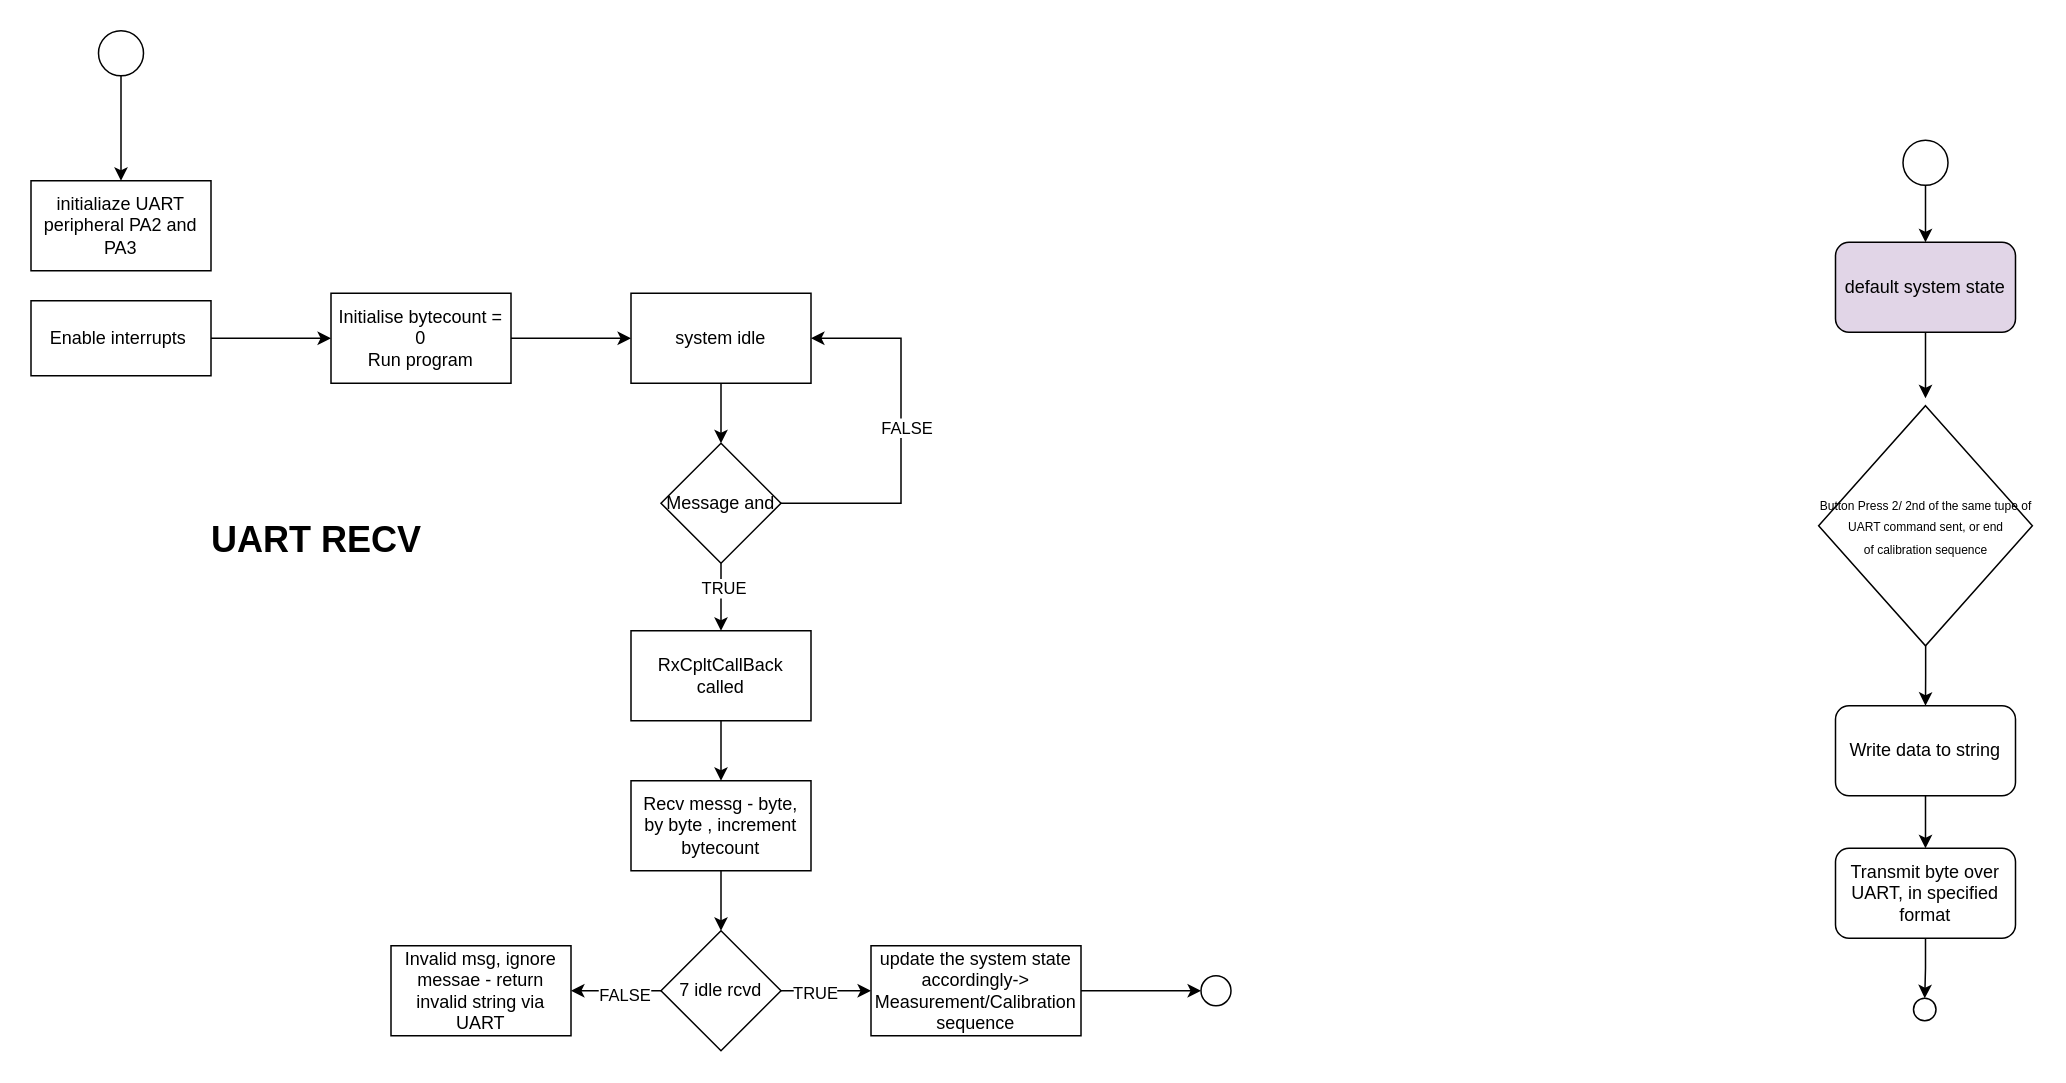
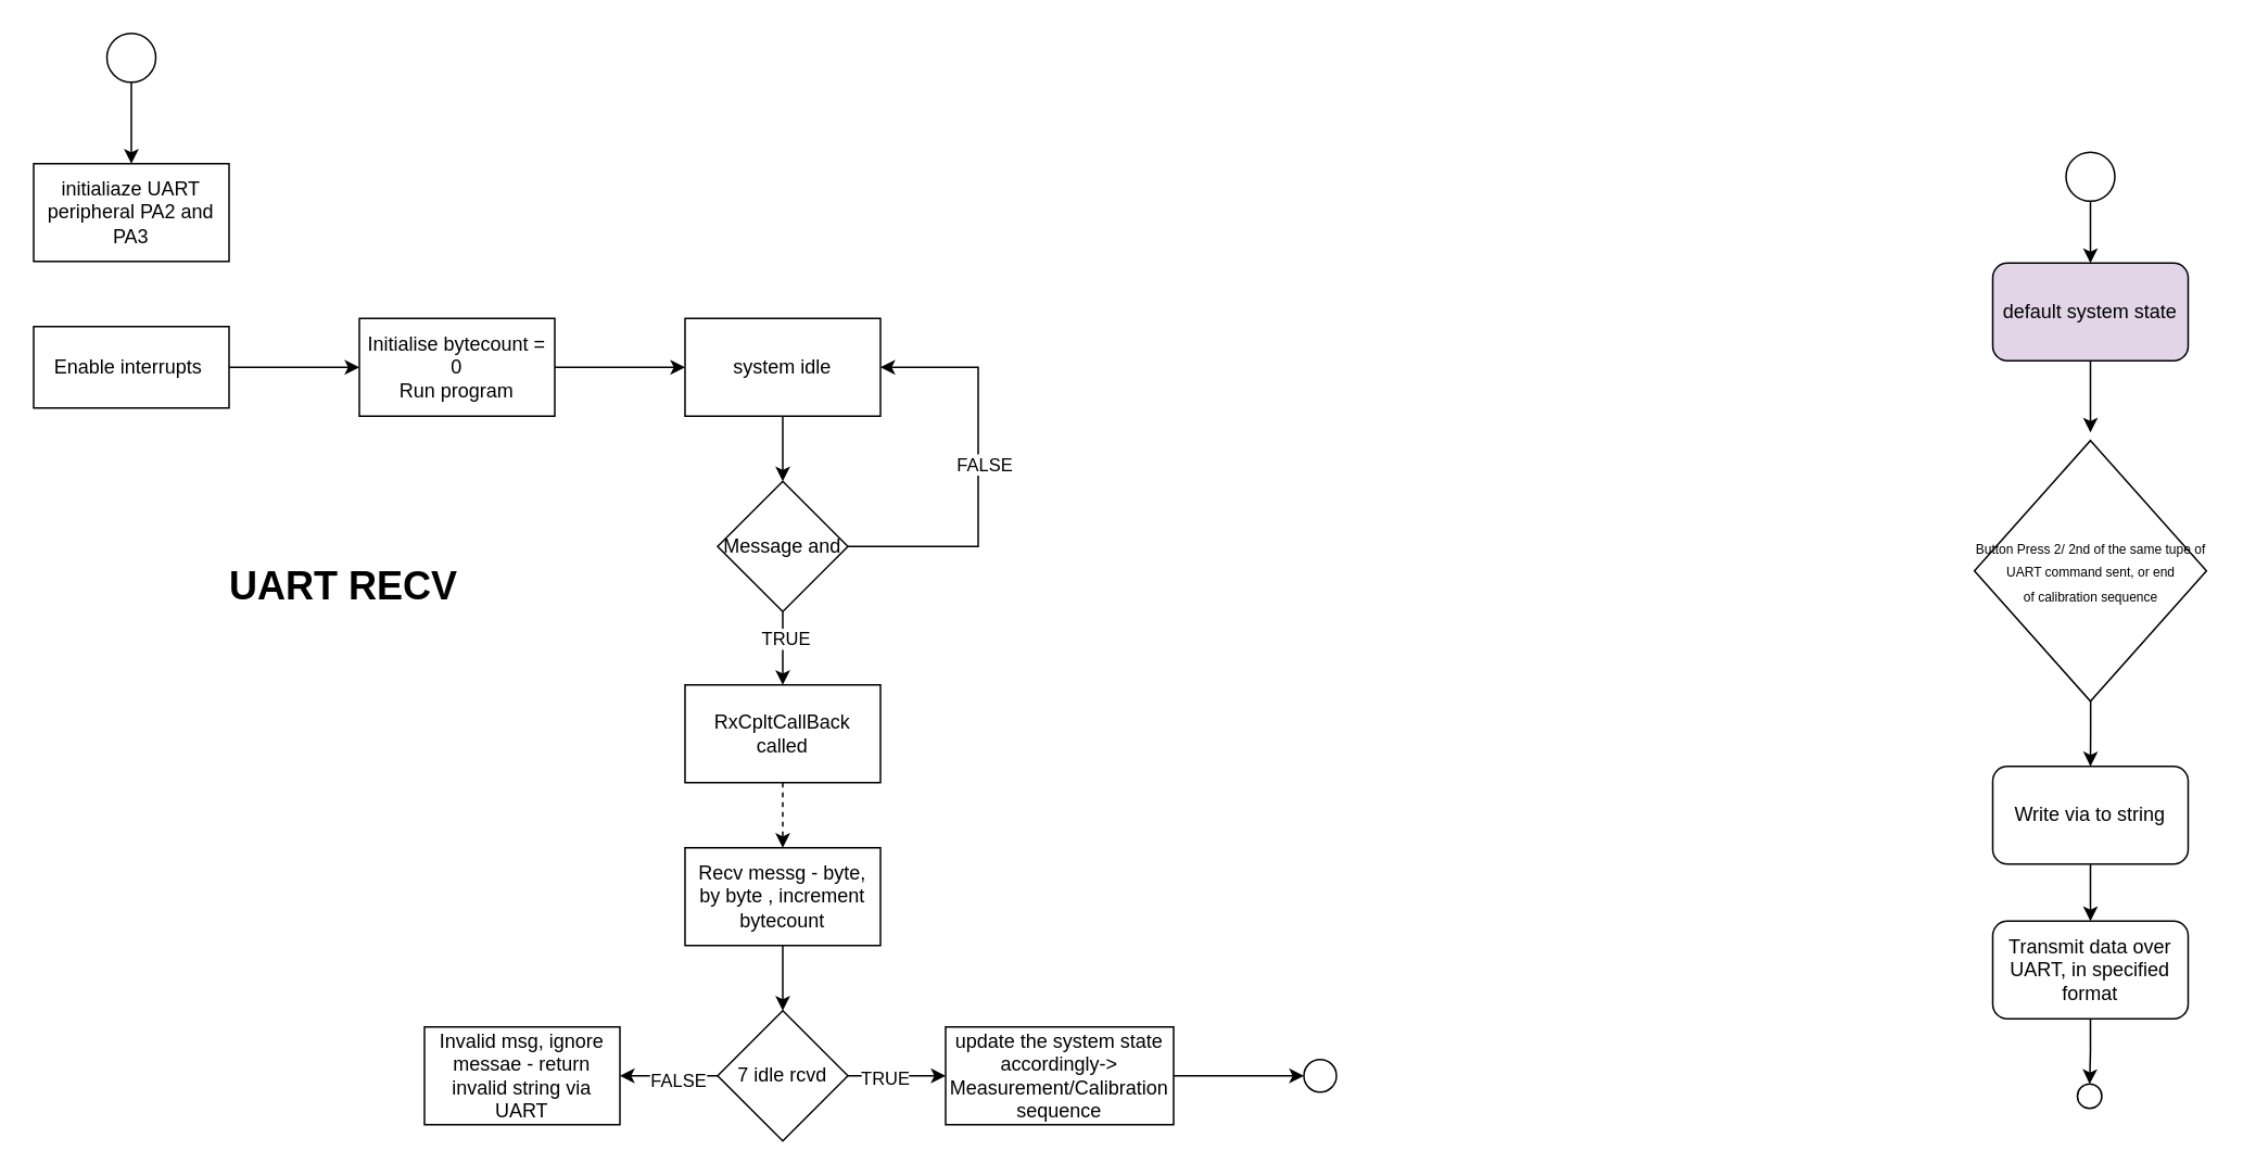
  <mxCell id="0" />
  <mxCell id="1" parent="0" />
  <mxCell id="2" value="" style="edgeStyle=orthogonalEdgeStyle;rounded=0;orthogonalLoop=1;jettySize=auto;html=1;" parent="1" source="3" target="4" edge="1"><mxGeometry relative="1" as="geometry" /></mxCell>
  <mxCell id="3" value="" style="ellipse;whiteSpace=wrap;html=1;aspect=fixed;" parent="1" vertex="1"><mxGeometry x="65" y="20" width="30" height="30" as="geometry" /></mxCell>
- <mxCell id="4" value="initialiaze UART peripheral PA2 and PA3" style="whiteSpace=wrap;html=1;" parent="1" vertex="1"><mxGeometry x="20" y="120" width="120" height="60" as="geometry" /></mxCell>
+ <mxCell id="4" value="initialiaze UART peripheral PA2 and PA3" style="whiteSpace=wrap;html=1;" parent="1" vertex="1"><mxGeometry x="20" y="100" width="120" height="60" as="geometry" /></mxCell>
  <mxCell id="5" value="" style="edgeStyle=orthogonalEdgeStyle;rounded=0;orthogonalLoop=1;jettySize=auto;html=1;" parent="1" source="6" target="8" edge="1"><mxGeometry relative="1" as="geometry" /></mxCell>
  <mxCell id="6" value="Enable interrupts&amp;nbsp;" style="whiteSpace=wrap;html=1;" parent="1" vertex="1"><mxGeometry x="20" y="200" width="120" height="50" as="geometry" /></mxCell>
  <mxCell id="7" value="" style="edgeStyle=orthogonalEdgeStyle;rounded=0;orthogonalLoop=1;jettySize=auto;html=1;" parent="1" source="8" target="10" edge="1"><mxGeometry relative="1" as="geometry" /></mxCell>
  <mxCell id="8" value="Initialise bytecount = 0&lt;div&gt;Run program&lt;/div&gt;" style="whiteSpace=wrap;html=1;" parent="1" vertex="1"><mxGeometry x="220" y="195" width="120" height="60" as="geometry" /></mxCell>
  <mxCell id="9" value="" style="edgeStyle=orthogonalEdgeStyle;rounded=0;orthogonalLoop=1;jettySize=auto;html=1;" parent="1" source="10" edge="1"><mxGeometry relative="1" as="geometry"><mxPoint x="480" y="295" as="targetPoint" /></mxGeometry></mxCell>
  <mxCell id="10" value="system idle" style="whiteSpace=wrap;html=1;" parent="1" vertex="1"><mxGeometry x="420" y="195" width="120" height="60" as="geometry" /></mxCell>
  <mxCell id="11" value="" style="edgeStyle=orthogonalEdgeStyle;rounded=0;orthogonalLoop=1;jettySize=auto;html=1;" parent="1" source="13" target="17" edge="1"><mxGeometry relative="1" as="geometry" /></mxCell>
  <mxCell id="12" value="TRUE" style="edgeLabel;html=1;align=center;verticalAlign=middle;resizable=0;points=[];" parent="11" vertex="1" connectable="0"><mxGeometry x="-0.311" y="1" relative="1" as="geometry"><mxPoint as="offset" /></mxGeometry></mxCell>
  <mxCell id="13" value="Message and" style="rhombus;whiteSpace=wrap;html=1;" parent="1" vertex="1"><mxGeometry x="440" y="295" width="80" height="80" as="geometry" /></mxCell>
  <mxCell id="14" value="" style="endArrow=classic;html=1;rounded=0;exitX=1;exitY=0.5;exitDx=0;exitDy=0;entryX=1;entryY=0.5;entryDx=0;entryDy=0;" parent="1" source="13" target="10" edge="1"><mxGeometry width="50" height="50" relative="1" as="geometry"><mxPoint x="530" y="330" as="sourcePoint" /><mxPoint x="630" y="170" as="targetPoint" /><Array as="points"><mxPoint x="600" y="335" /><mxPoint x="600" y="225" /></Array></mxGeometry></mxCell>
  <mxCell id="15" value="FALSE" style="edgeLabel;html=1;align=center;verticalAlign=middle;resizable=0;points=[];" parent="14" vertex="1" connectable="0"><mxGeometry x="0.048" y="-3" relative="1" as="geometry"><mxPoint as="offset" /></mxGeometry></mxCell>
- <mxCell id="16" value="" style="edgeStyle=orthogonalEdgeStyle;rounded=0;orthogonalLoop=1;jettySize=auto;html=1;" parent="1" source="17" target="19" edge="1"><mxGeometry relative="1" as="geometry" /></mxCell>
+ <mxCell id="16" value="" style="edgeStyle=orthogonalEdgeStyle;rounded=0;orthogonalLoop=1;jettySize=auto;html=1;dashed=1;" parent="1" source="17" target="19" edge="1"><mxGeometry relative="1" as="geometry" /></mxCell>
  <mxCell id="17" value="RxCpltCallBack called" style="whiteSpace=wrap;html=1;" parent="1" vertex="1"><mxGeometry x="420" y="420" width="120" height="60" as="geometry" /></mxCell>
  <mxCell id="18" value="" style="edgeStyle=orthogonalEdgeStyle;rounded=0;orthogonalLoop=1;jettySize=auto;html=1;" parent="1" source="19" edge="1"><mxGeometry relative="1" as="geometry"><mxPoint x="480" y="620" as="targetPoint" /></mxGeometry></mxCell>
  <mxCell id="19" value="Recv messg - byte, by byte , increment bytecount" style="whiteSpace=wrap;html=1;" parent="1" vertex="1"><mxGeometry x="420" y="520" width="120" height="60" as="geometry" /></mxCell>
  <mxCell id="20" value="" style="edgeStyle=orthogonalEdgeStyle;rounded=0;orthogonalLoop=1;jettySize=auto;html=1;" parent="1" source="24" target="25" edge="1"><mxGeometry relative="1" as="geometry" /></mxCell>
  <mxCell id="21" value="FALSE" style="edgeLabel;html=1;align=center;verticalAlign=middle;resizable=0;points=[];" parent="20" vertex="1" connectable="0"><mxGeometry x="-0.165" y="2" relative="1" as="geometry"><mxPoint as="offset" /></mxGeometry></mxCell>
  <mxCell id="22" value="" style="edgeStyle=orthogonalEdgeStyle;rounded=0;orthogonalLoop=1;jettySize=auto;html=1;" parent="1" source="24" target="27" edge="1"><mxGeometry relative="1" as="geometry" /></mxCell>
  <mxCell id="23" value="TRUE" style="edgeLabel;html=1;align=center;verticalAlign=middle;resizable=0;points=[];" parent="22" vertex="1" connectable="0"><mxGeometry x="-0.267" y="-1" relative="1" as="geometry"><mxPoint as="offset" /></mxGeometry></mxCell>
  <mxCell id="24" value="7 idle rcvd" style="rhombus;whiteSpace=wrap;html=1;" parent="1" vertex="1"><mxGeometry x="440" y="620" width="80" height="80" as="geometry" /></mxCell>
  <mxCell id="25" value="Invalid msg, ignore messae - return invalid string via UART" style="whiteSpace=wrap;html=1;" parent="1" vertex="1"><mxGeometry x="260" y="630" width="120" height="60" as="geometry" /></mxCell>
  <mxCell id="26" value="" style="edgeStyle=orthogonalEdgeStyle;rounded=0;orthogonalLoop=1;jettySize=auto;html=1;" parent="1" source="27" target="29" edge="1"><mxGeometry relative="1" as="geometry" /></mxCell>
  <mxCell id="27" value="update the system state accordingly-&amp;gt;&lt;div&gt;Measurement/Calibration sequence&lt;/div&gt;" style="whiteSpace=wrap;html=1;" parent="1" vertex="1"><mxGeometry x="580" y="630" width="140" height="60" as="geometry" /></mxCell>
  <mxCell id="28" value="UART RECV" style="text;strokeColor=none;fillColor=none;html=1;fontSize=24;fontStyle=1;verticalAlign=middle;align=center;" parent="1" vertex="1"><mxGeometry x="160" y="340" width="100" height="40" as="geometry" /></mxCell>
  <mxCell id="29" value="" style="ellipse;whiteSpace=wrap;html=1;" parent="1" vertex="1"><mxGeometry x="800" y="650" width="20" height="20" as="geometry" /></mxCell>
  <mxCell id="30" value="" style="edgeStyle=orthogonalEdgeStyle;rounded=0;orthogonalLoop=1;jettySize=auto;html=1;" parent="1" source="31" target="33" edge="1"><mxGeometry relative="1" as="geometry" /></mxCell>
  <mxCell id="31" value="" style="ellipse;whiteSpace=wrap;html=1;aspect=fixed;" parent="1" vertex="1"><mxGeometry x="1268" y="93" width="30" height="30" as="geometry" /></mxCell>
  <mxCell id="32" value="" style="edgeStyle=orthogonalEdgeStyle;rounded=0;orthogonalLoop=1;jettySize=auto;html=1;" parent="1" source="33" edge="1"><mxGeometry relative="1" as="geometry"><mxPoint x="1283" y="265" as="targetPoint" /></mxGeometry></mxCell>
  <mxCell id="33" value="default system state" style="rounded=1;whiteSpace=wrap;html=1;fillColor=#e1d5e7;" parent="1" vertex="1"><mxGeometry x="1223" y="161" width="120" height="60" as="geometry" /></mxCell>
  <mxCell id="34" value="" style="edgeStyle=orthogonalEdgeStyle;rounded=0;orthogonalLoop=1;jettySize=auto;html=1;" parent="1" source="35" target="37" edge="1"><mxGeometry relative="1" as="geometry" /></mxCell>
  <mxCell id="35" value="&lt;font style=&quot;font-size: 8px;&quot;&gt;Button Press 2/ 2nd of the same tupe of UART command sent, or end&lt;/font&gt;&lt;div&gt;&lt;font style=&quot;font-size: 8px;&quot;&gt;of calibration sequence&lt;/font&gt;&lt;/div&gt;" style="rhombus;whiteSpace=wrap;html=1;" parent="1" vertex="1"><mxGeometry x="1211.75" y="270" width="142.5" height="160" as="geometry" /></mxCell>
  <mxCell id="36" value="" style="edgeStyle=orthogonalEdgeStyle;rounded=0;orthogonalLoop=1;jettySize=auto;html=1;" parent="1" source="37" target="39" edge="1"><mxGeometry relative="1" as="geometry" /></mxCell>
- <mxCell id="37" value="Write data to string" style="rounded=1;whiteSpace=wrap;html=1;" parent="1" vertex="1"><mxGeometry x="1223" y="470" width="120" height="60" as="geometry" /></mxCell>
+ <mxCell id="37" value="Write via to string" style="rounded=1;whiteSpace=wrap;html=1;" parent="1" vertex="1"><mxGeometry x="1223" y="470" width="120" height="60" as="geometry" /></mxCell>
  <mxCell id="38" value="" style="edgeStyle=orthogonalEdgeStyle;rounded=0;orthogonalLoop=1;jettySize=auto;html=1;" edge="1" parent="1" source="39" target="40"><mxGeometry relative="1" as="geometry" /></mxCell>
- <mxCell id="39" value="Transmit byte over UART, in specified format" style="whiteSpace=wrap;html=1;rounded=1;" parent="1" vertex="1"><mxGeometry x="1223" y="565" width="120" height="60" as="geometry" /></mxCell>
+ <mxCell id="39" value="Transmit data over UART, in specified format" style="whiteSpace=wrap;html=1;rounded=1;" parent="1" vertex="1"><mxGeometry x="1223" y="565" width="120" height="60" as="geometry" /></mxCell>
  <mxCell id="40" value="" style="ellipse;whiteSpace=wrap;html=1;rounded=1;" vertex="1" parent="1"><mxGeometry x="1275" y="665" width="15" height="15" as="geometry" /></mxCell>
